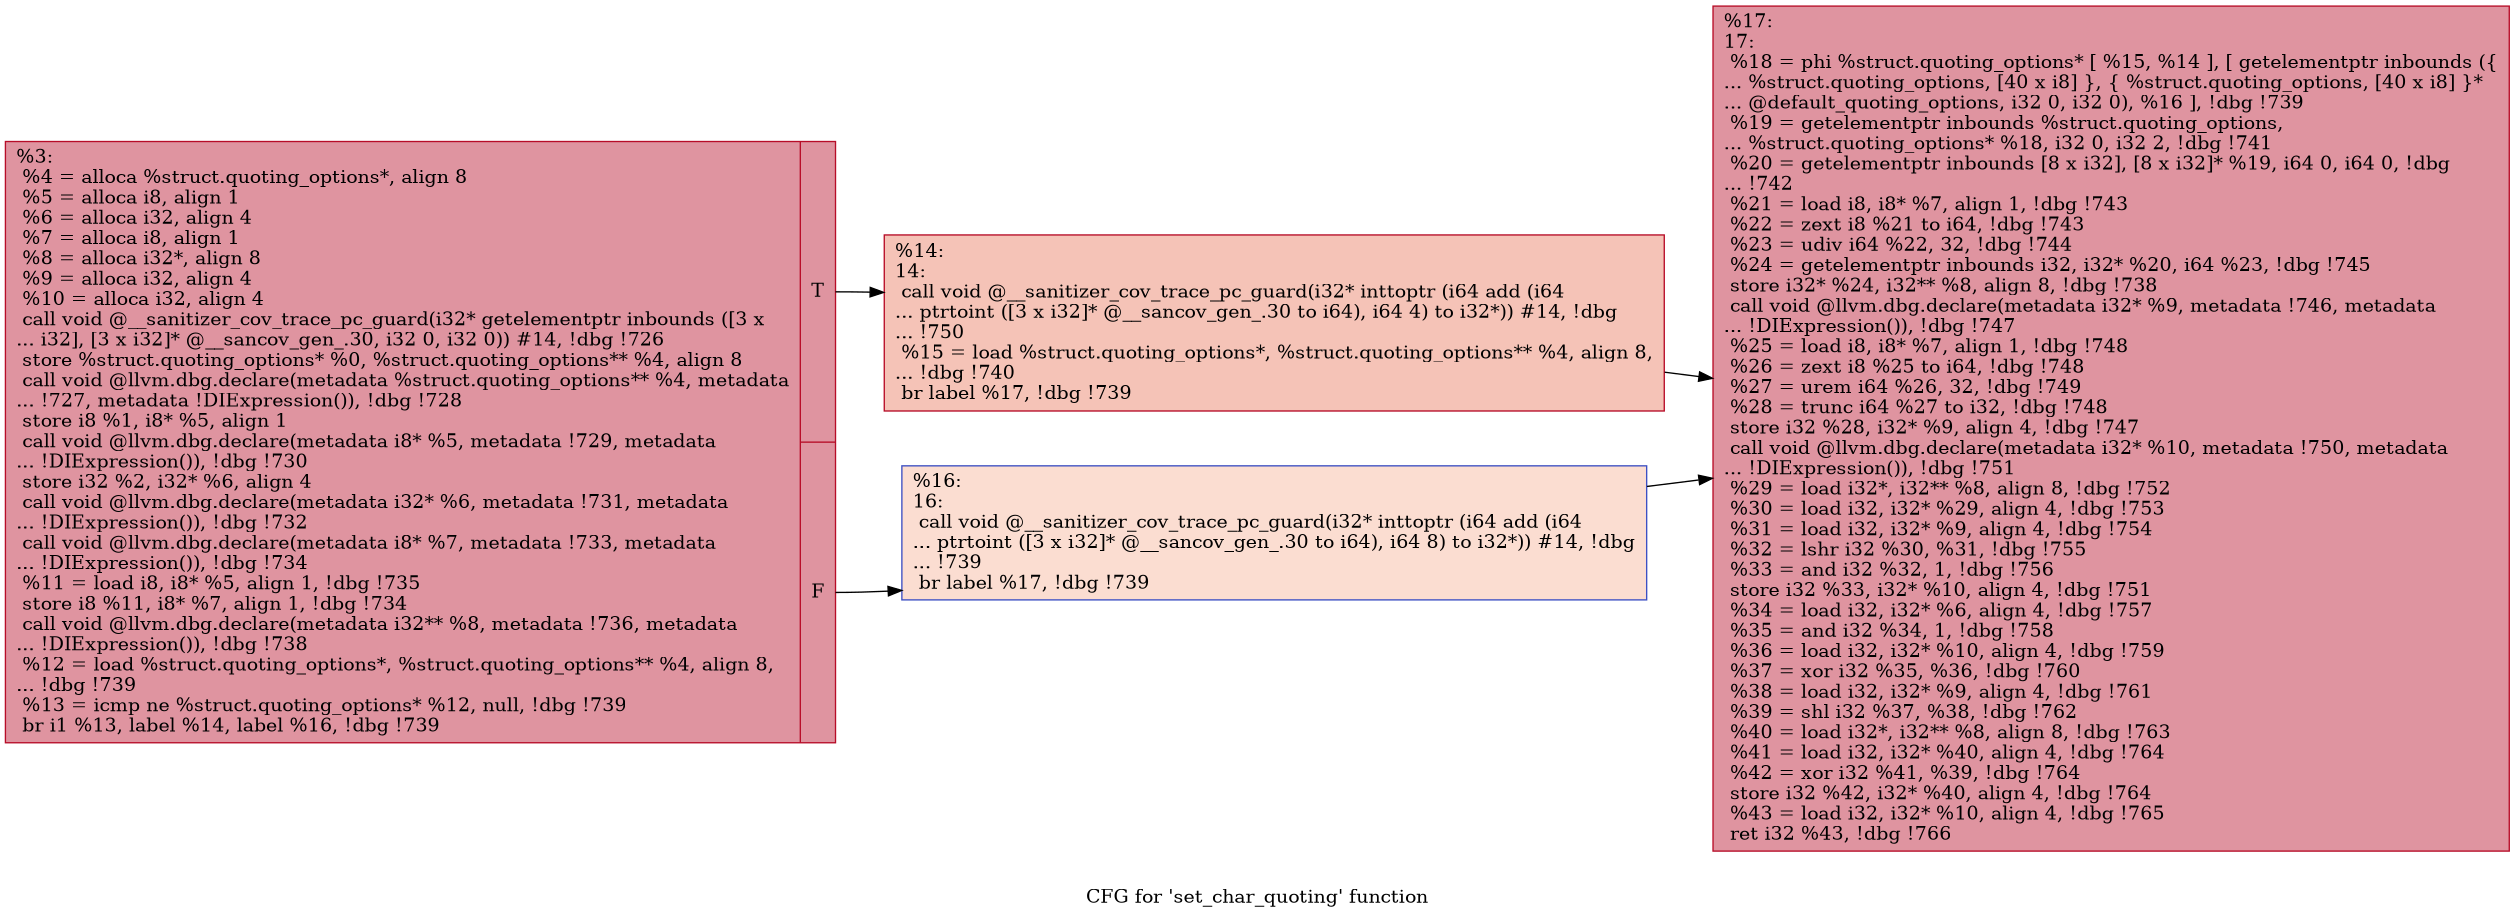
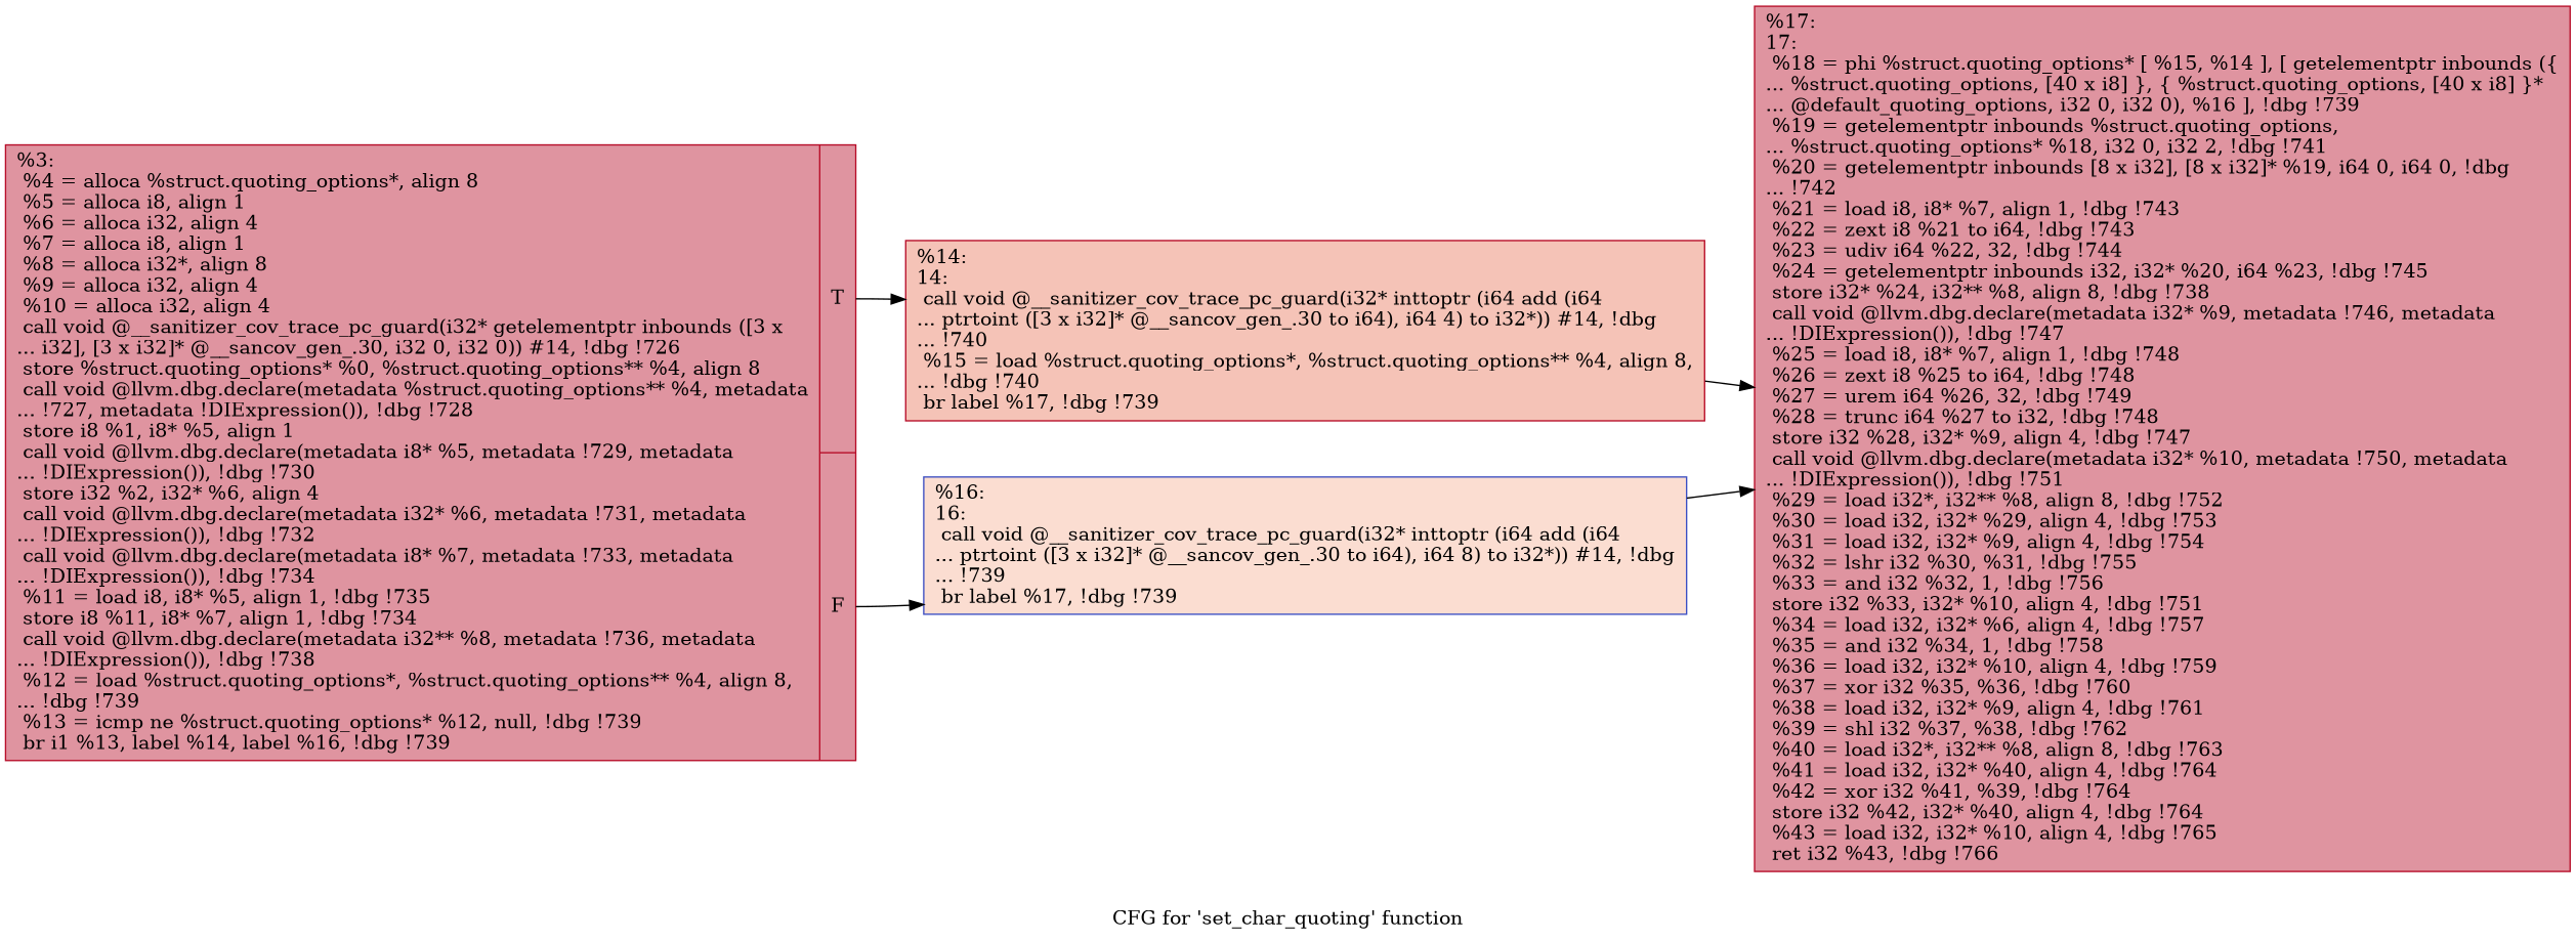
  digraph {
    label="CFG for 'set_char_quoting' function"
    rankdir=LR
    node [color="#b70d28ff" fillcolor="#b70d2870" shape=record style=filled]
    n1 [label="{%3:\l  %4 = alloca %struct.quoting_options*, align 8\l  %5 = alloca i8, align 1\l  %6 = alloca i32, align 4\l  %7 = alloca i8, align 1\l  %8 = alloca i32*, align 8\l  %9 = alloca i32, align 4\l  %10 = alloca i32, align 4\l  call void @__sanitizer_cov_trace_pc_guard(i32* getelementptr inbounds ([3 x\l... i32], [3 x i32]* @__sancov_gen_.30, i32 0, i32 0)) #14, !dbg !726\l  store %struct.quoting_options* %0, %struct.quoting_options** %4, align 8\l  call void @llvm.dbg.declare(metadata %struct.quoting_options** %4, metadata\l... !727, metadata !DIExpression()), !dbg !728\l  store i8 %1, i8* %5, align 1\l  call void @llvm.dbg.declare(metadata i8* %5, metadata !729, metadata\l... !DIExpression()), !dbg !730\l  store i32 %2, i32* %6, align 4\l  call void @llvm.dbg.declare(metadata i32* %6, metadata !731, metadata\l... !DIExpression()), !dbg !732\l  call void @llvm.dbg.declare(metadata i8* %7, metadata !733, metadata\l... !DIExpression()), !dbg !734\l  %11 = load i8, i8* %5, align 1, !dbg !735\l  store i8 %11, i8* %7, align 1, !dbg !734\l  call void @llvm.dbg.declare(metadata i32** %8, metadata !736, metadata\l... !DIExpression()), !dbg !738\l  %12 = load %struct.quoting_options*, %struct.quoting_options** %4, align 8,\l... !dbg !739\l  %13 = icmp ne %struct.quoting_options* %12, null, !dbg !739\l  br i1 %13, label %14, label %16, !dbg !739\l|{<s0>T|<s1>F}}"]
-   n2 [fillcolor="#e8765c70" label="{%14:\l14:                                               \l  call void @__sanitizer_cov_trace_pc_guard(i32* inttoptr (i64 add (i64\l... ptrtoint ([3 x i32]* @__sancov_gen_.30 to i64), i64 4) to i32*)) #14, !dbg\l... !750\l  %15 = load %struct.quoting_options*, %struct.quoting_options** %4, align 8,\l... !dbg !740\l  br label %17, !dbg !739\l}"]
+   n2 [fillcolor="#e8765c70" label="{%14:\l14:                                               \l  call void @__sanitizer_cov_trace_pc_guard(i32* inttoptr (i64 add (i64\l... ptrtoint ([3 x i32]* @__sancov_gen_.30 to i64), i64 4) to i32*)) #14, !dbg\l... !740\l  %15 = load %struct.quoting_options*, %struct.quoting_options** %4, align 8,\l... !dbg !740\l  br label %17, !dbg !739\l}"]
    n3 [color="#3d50c3ff" fillcolor="#f7b39670" label="{%16:\l16:                                               \l  call void @__sanitizer_cov_trace_pc_guard(i32* inttoptr (i64 add (i64\l... ptrtoint ([3 x i32]* @__sancov_gen_.30 to i64), i64 8) to i32*)) #14, !dbg\l... !739\l  br label %17, !dbg !739\l}"]
    n4 [label="{%17:\l17:                                               \l  %18 = phi %struct.quoting_options* [ %15, %14 ], [ getelementptr inbounds (\{\l... %struct.quoting_options, [40 x i8] \}, \{ %struct.quoting_options, [40 x i8] \}*\l... @default_quoting_options, i32 0, i32 0), %16 ], !dbg !739\l  %19 = getelementptr inbounds %struct.quoting_options,\l... %struct.quoting_options* %18, i32 0, i32 2, !dbg !741\l  %20 = getelementptr inbounds [8 x i32], [8 x i32]* %19, i64 0, i64 0, !dbg\l... !742\l  %21 = load i8, i8* %7, align 1, !dbg !743\l  %22 = zext i8 %21 to i64, !dbg !743\l  %23 = udiv i64 %22, 32, !dbg !744\l  %24 = getelementptr inbounds i32, i32* %20, i64 %23, !dbg !745\l  store i32* %24, i32** %8, align 8, !dbg !738\l  call void @llvm.dbg.declare(metadata i32* %9, metadata !746, metadata\l... !DIExpression()), !dbg !747\l  %25 = load i8, i8* %7, align 1, !dbg !748\l  %26 = zext i8 %25 to i64, !dbg !748\l  %27 = urem i64 %26, 32, !dbg !749\l  %28 = trunc i64 %27 to i32, !dbg !748\l  store i32 %28, i32* %9, align 4, !dbg !747\l  call void @llvm.dbg.declare(metadata i32* %10, metadata !750, metadata\l... !DIExpression()), !dbg !751\l  %29 = load i32*, i32** %8, align 8, !dbg !752\l  %30 = load i32, i32* %29, align 4, !dbg !753\l  %31 = load i32, i32* %9, align 4, !dbg !754\l  %32 = lshr i32 %30, %31, !dbg !755\l  %33 = and i32 %32, 1, !dbg !756\l  store i32 %33, i32* %10, align 4, !dbg !751\l  %34 = load i32, i32* %6, align 4, !dbg !757\l  %35 = and i32 %34, 1, !dbg !758\l  %36 = load i32, i32* %10, align 4, !dbg !759\l  %37 = xor i32 %35, %36, !dbg !760\l  %38 = load i32, i32* %9, align 4, !dbg !761\l  %39 = shl i32 %37, %38, !dbg !762\l  %40 = load i32*, i32** %8, align 8, !dbg !763\l  %41 = load i32, i32* %40, align 4, !dbg !764\l  %42 = xor i32 %41, %39, !dbg !764\l  store i32 %42, i32* %40, align 4, !dbg !764\l  %43 = load i32, i32* %10, align 4, !dbg !765\l  ret i32 %43, !dbg !766\l}"]
    n1 -> n2 [tailport=s0]
    n1 -> n3 [tailport=s1]
    n2 -> n4
    n3 -> n4
  }
